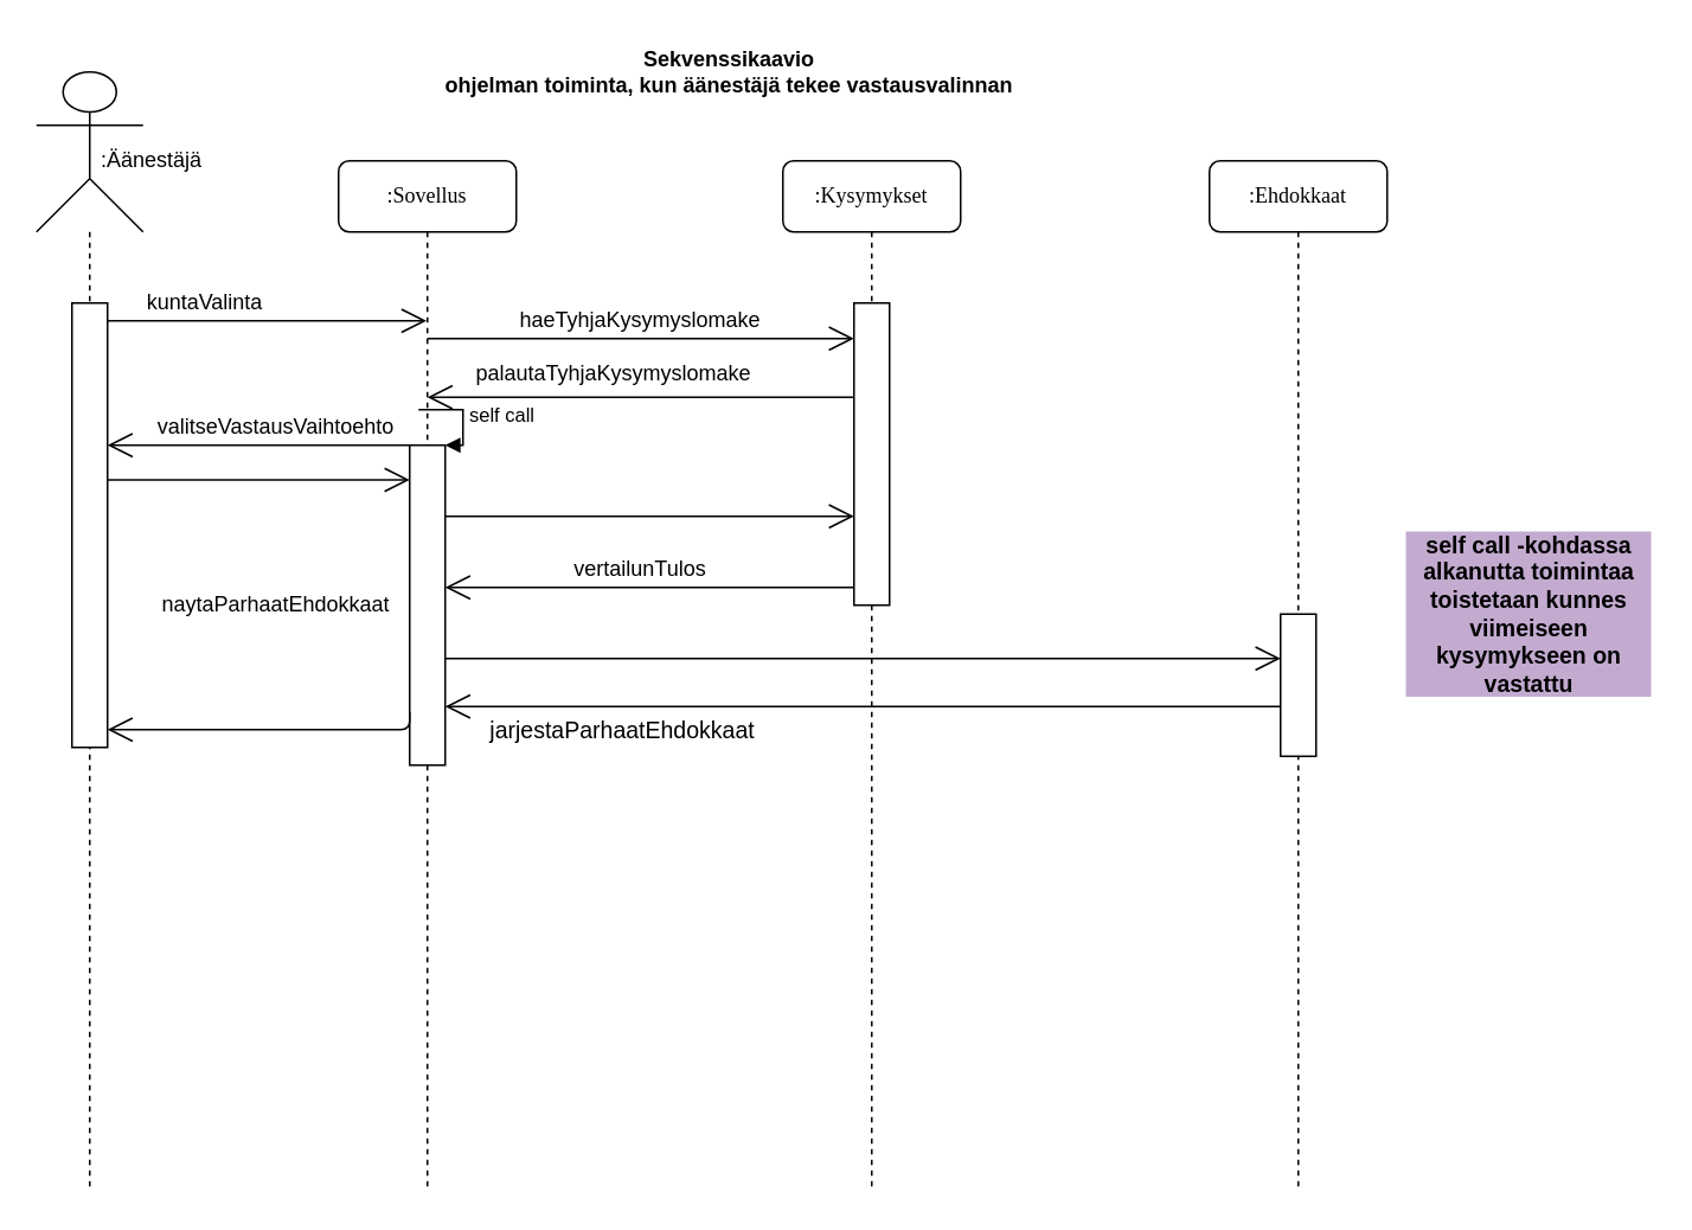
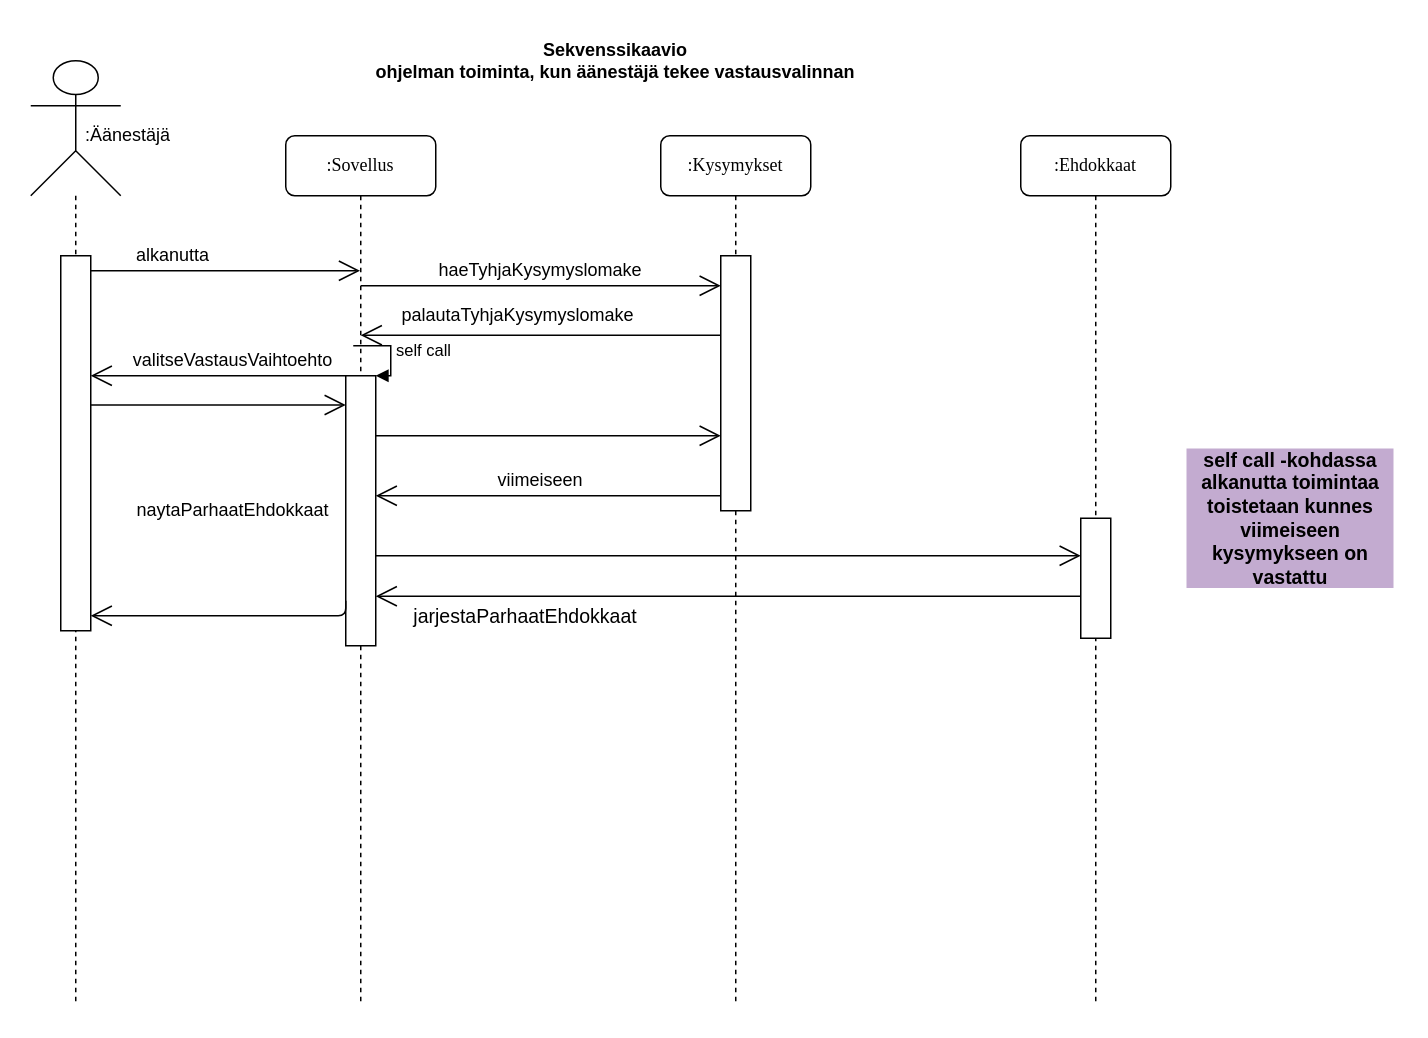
  <mxCell id="0" />
  <mxCell id="1" parent="0" />
  <mxCell id="2" value=":Sovellus" style="shape=umlLifeline;perimeter=lifelinePerimeter;whiteSpace=wrap;html=1;container=1;collapsible=0;recursiveResize=0;outlineConnect=0;rounded=1;shadow=0;comic=0;labelBackgroundColor=none;strokeWidth=1;fontFamily=Verdana;fontSize=12;align=center;" parent="1" vertex="1"><mxGeometry x="190" y="90" width="100" height="580" as="geometry" /></mxCell>
  <mxCell id="3" value="" style="html=1;points=[];perimeter=orthogonalPerimeter;" vertex="1" parent="2"><mxGeometry x="40" y="160" width="20" height="180" as="geometry" /></mxCell>
  <mxCell id="4" value="self call" style="edgeStyle=orthogonalEdgeStyle;html=1;align=left;spacingLeft=2;endArrow=block;rounded=0;entryX=1;entryY=0;" edge="1" target="3" parent="2"><mxGeometry relative="1" as="geometry"><mxPoint x="45" y="140" as="sourcePoint" /><Array as="points"><mxPoint x="70" y="140" /></Array></mxGeometry></mxCell>
  <mxCell id="5" value=":Kysymykset" style="shape=umlLifeline;perimeter=lifelinePerimeter;whiteSpace=wrap;html=1;container=1;collapsible=0;recursiveResize=0;outlineConnect=0;rounded=1;shadow=0;comic=0;labelBackgroundColor=none;strokeWidth=1;fontFamily=Verdana;fontSize=12;align=center;" parent="1" vertex="1"><mxGeometry x="440" y="90" width="100" height="580" as="geometry" /></mxCell>
  <mxCell id="6" value="" style="html=1;points=[];perimeter=orthogonalPerimeter;" vertex="1" parent="5"><mxGeometry x="40" y="80" width="20" height="170" as="geometry" /></mxCell>
  <mxCell id="7" value=":Ehdokkaat" style="shape=umlLifeline;perimeter=lifelinePerimeter;whiteSpace=wrap;html=1;container=1;collapsible=0;recursiveResize=0;outlineConnect=0;rounded=1;shadow=0;comic=0;labelBackgroundColor=none;strokeWidth=1;fontFamily=Verdana;fontSize=12;align=center;size=40;" parent="1" vertex="1"><mxGeometry x="680" y="90" width="100" height="580" as="geometry" /></mxCell>
  <mxCell id="8" value="" style="html=1;points=[];perimeter=orthogonalPerimeter;" vertex="1" parent="7"><mxGeometry x="40" y="255" width="20" height="80" as="geometry" /></mxCell>
  <mxCell id="9" value="" style="shape=umlLifeline;participant=umlActor;perimeter=lifelinePerimeter;whiteSpace=wrap;html=1;container=1;collapsible=0;recursiveResize=0;verticalAlign=top;spacingTop=36;outlineConnect=0;size=90;" parent="1" vertex="1"><mxGeometry x="20" y="40" width="60" height="630" as="geometry" /></mxCell>
  <mxCell id="10" value="" style="html=1;points=[];perimeter=orthogonalPerimeter;" vertex="1" parent="9"><mxGeometry x="20" y="130" width="20" height="250" as="geometry" /></mxCell>
  <mxCell id="11" value=":Äänestäjä" style="text;html=1;strokeColor=none;fillColor=none;align=center;verticalAlign=middle;whiteSpace=wrap;rounded=0;" vertex="1" parent="1"><mxGeometry x="50" y="80" width="70" height="20" as="geometry" /></mxCell>
  <mxCell id="12" value="" style="endArrow=open;endFill=1;endSize=12;html=1;exitX=0;exitY=1;exitDx=0;exitDy=0;" edge="1" parent="1" source="13" target="2"><mxGeometry width="160" relative="1" as="geometry"><mxPoint x="59" y="229" as="sourcePoint" /><mxPoint x="220" y="170" as="targetPoint" /><Array as="points"><mxPoint x="170" y="180" /></Array></mxGeometry></mxCell>
- <mxCell id="13" value="kuntaValinta" style="text;html=1;strokeColor=none;fillColor=none;align=center;verticalAlign=middle;whiteSpace=wrap;rounded=0;" vertex="1" parent="1"><mxGeometry x="60" y="160" width="110" height="20" as="geometry" /></mxCell>
+ <mxCell id="13" value="alkanutta" style="text;html=1;strokeColor=none;fillColor=none;align=center;verticalAlign=middle;whiteSpace=wrap;rounded=0;" vertex="1" parent="1"><mxGeometry x="60" y="160" width="110" height="20" as="geometry" /></mxCell>
  <mxCell id="14" value="" style="endArrow=open;endFill=1;endSize=12;html=1;" edge="1" parent="1"><mxGeometry width="160" relative="1" as="geometry"><mxPoint x="240" y="190" as="sourcePoint" /><mxPoint x="480" y="190" as="targetPoint" /></mxGeometry></mxCell>
  <mxCell id="15" value="haeTyhjaKysymyslomake" style="text;html=1;strokeColor=none;fillColor=none;align=center;verticalAlign=middle;whiteSpace=wrap;rounded=0;" vertex="1" parent="1"><mxGeometry x="280" y="170" width="160" height="20" as="geometry" /></mxCell>
  <mxCell id="16" value="" style="endArrow=open;endFill=1;endSize=12;html=1;" edge="1" parent="1"><mxGeometry width="160" relative="1" as="geometry"><mxPoint x="480" y="223" as="sourcePoint" /><mxPoint x="240" y="223" as="targetPoint" /></mxGeometry></mxCell>
  <mxCell id="17" value="&lt;div&gt;palautaTyhjaKysymyslomake&lt;/div&gt;" style="text;html=1;strokeColor=none;fillColor=none;align=center;verticalAlign=middle;whiteSpace=wrap;rounded=0;" vertex="1" parent="1"><mxGeometry x="250" y="200" width="190" height="20" as="geometry" /></mxCell>
  <mxCell id="18" value="" style="endArrow=open;endFill=1;endSize=12;html=1;" edge="1" parent="1" source="3" target="10"><mxGeometry width="160" relative="1" as="geometry"><mxPoint x="200" y="245" as="sourcePoint" /><mxPoint x="70" y="245" as="targetPoint" /><Array as="points"><mxPoint x="140" y="250" /></Array></mxGeometry></mxCell>
  <mxCell id="19" value="valitseVastausVaihtoehto" style="text;html=1;strokeColor=none;fillColor=none;align=center;verticalAlign=middle;whiteSpace=wrap;rounded=0;" vertex="1" parent="1"><mxGeometry x="100" y="230" width="110" height="20" as="geometry" /></mxCell>
  <mxCell id="20" value="" style="endArrow=open;endFill=1;endSize=12;html=1;" edge="1" parent="1" target="3"><mxGeometry width="160" relative="1" as="geometry"><mxPoint x="60" y="269.5" as="sourcePoint" /><mxPoint x="210" y="270" as="targetPoint" /></mxGeometry></mxCell>
  <mxCell id="21" value="" style="endArrow=open;endFill=1;endSize=12;html=1;" edge="1" parent="1"><mxGeometry width="160" relative="1" as="geometry"><mxPoint x="250" y="290" as="sourcePoint" /><mxPoint x="480" y="290" as="targetPoint" /></mxGeometry></mxCell>
  <mxCell id="22" value="" style="endArrow=open;endFill=1;endSize=12;html=1;" edge="1" parent="1" target="8"><mxGeometry width="160" relative="1" as="geometry"><mxPoint x="250" y="370" as="sourcePoint" /><mxPoint x="720" y="370" as="targetPoint" /><Array as="points"><mxPoint x="540" y="370" /></Array></mxGeometry></mxCell>
  <mxCell id="23" value="&lt;div&gt;&lt;b&gt;Sekvenssikaavio &lt;br&gt;&lt;/b&gt;&lt;/div&gt;&lt;div&gt;&lt;b&gt;ohjelman toiminta, kun äänestäjä tekee vastausvalinnan&lt;/b&gt;&lt;/div&gt;" style="text;html=1;strokeColor=none;fillColor=none;align=center;verticalAlign=middle;whiteSpace=wrap;rounded=0;" vertex="1" parent="1"><mxGeometry x="80" y="20" width="660" height="40" as="geometry" /></mxCell>
  <mxCell id="24" value="" style="endArrow=open;endFill=1;endSize=12;html=1;" edge="1" parent="1"><mxGeometry width="160" relative="1" as="geometry"><mxPoint x="480" y="330" as="sourcePoint" /><mxPoint x="250" y="330" as="targetPoint" /><Array as="points"><mxPoint x="390" y="330" /></Array></mxGeometry></mxCell>
- <mxCell id="25" value="vertailunTulos" style="text;html=1;strokeColor=none;fillColor=none;align=center;verticalAlign=middle;whiteSpace=wrap;rounded=0;" vertex="1" parent="1"><mxGeometry x="270" y="310" width="180" height="20" as="geometry" /></mxCell>
+ <mxCell id="25" value="viimeiseen" style="text;html=1;strokeColor=none;fillColor=none;align=center;verticalAlign=middle;whiteSpace=wrap;rounded=0;" vertex="1" parent="1"><mxGeometry x="270" y="310" width="180" height="20" as="geometry" /></mxCell>
  <mxCell id="26" value="" style="endArrow=open;endFill=1;endSize=12;html=1;" edge="1" parent="1" target="10"><mxGeometry width="160" relative="1" as="geometry"><mxPoint x="230" y="400" as="sourcePoint" /><mxPoint x="60" y="400" as="targetPoint" /><Array as="points"><mxPoint x="230" y="410" /><mxPoint x="220" y="410" /></Array></mxGeometry></mxCell>
  <mxCell id="27" value="naytaParhaatEhdokkaat" style="text;html=1;strokeColor=none;fillColor=none;align=center;verticalAlign=middle;whiteSpace=wrap;rounded=0;" vertex="1" parent="1"><mxGeometry x="135" y="330" width="40" height="20" as="geometry" /></mxCell>
  <mxCell id="28" value="self call -kohdassa alkanutta toimintaa toistetaan kunnes viimeiseen kysymykseen on vastattu" style="text;html=1;strokeColor=none;fillColor=none;align=center;verticalAlign=middle;whiteSpace=wrap;rounded=0;fontStyle=1;fontSize=13;labelBackgroundColor=#C3ABD0;" vertex="1" parent="1"><mxGeometry x="790" y="290" width="140" height="110" as="geometry" /></mxCell>
  <mxCell id="29" value="" style="endArrow=open;endFill=1;endSize=12;html=1;fontSize=13;" edge="1" parent="1" source="8" target="3"><mxGeometry width="160" relative="1" as="geometry"><mxPoint x="560" y="410" as="sourcePoint" /><mxPoint x="250" y="411" as="targetPoint" /><Array as="points"><mxPoint x="260" y="397" /></Array></mxGeometry></mxCell>
  <mxCell id="30" value="jarjestaParhaatEhdokkaat" style="text;html=1;strokeColor=none;fillColor=none;align=center;verticalAlign=middle;whiteSpace=wrap;rounded=0;labelBackgroundColor=none;fontSize=13;" vertex="1" parent="1"><mxGeometry x="330" y="400" width="40" height="20" as="geometry" /></mxCell>
